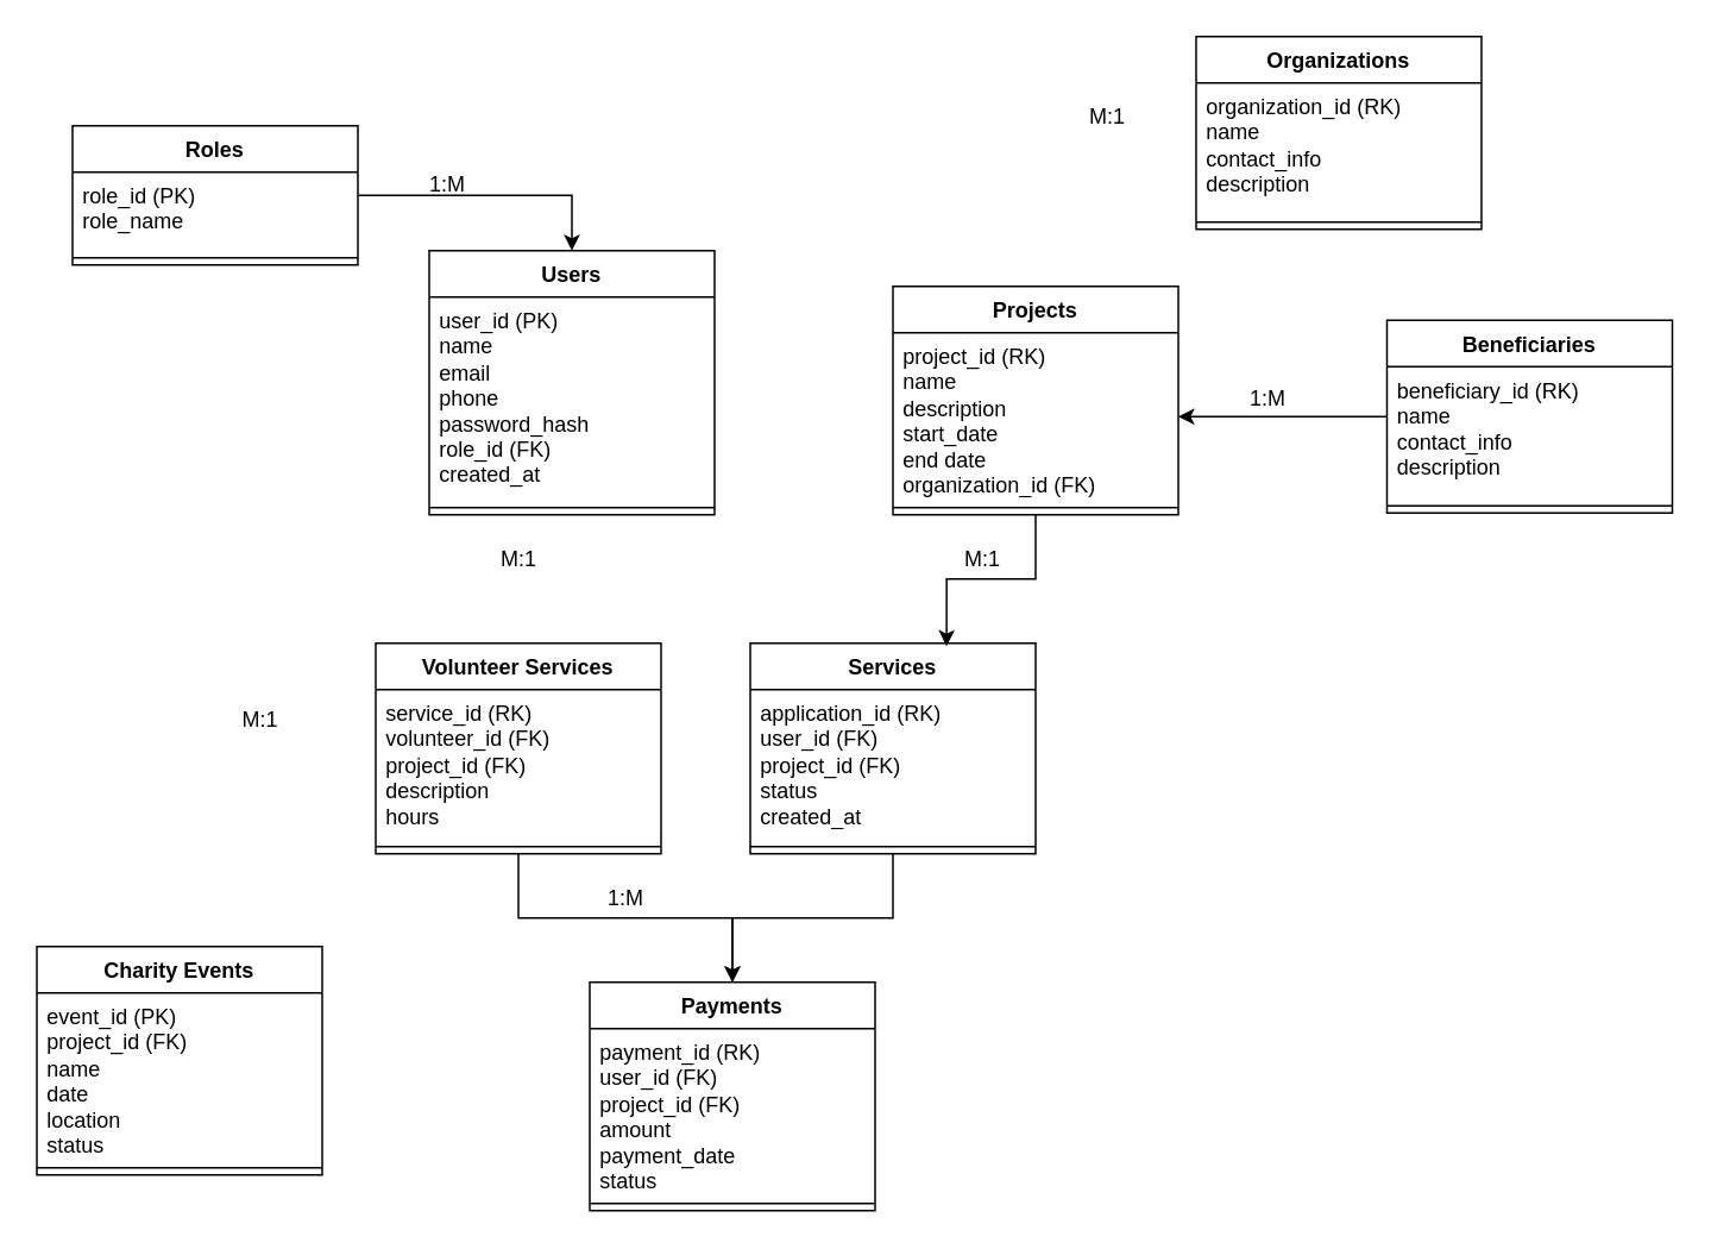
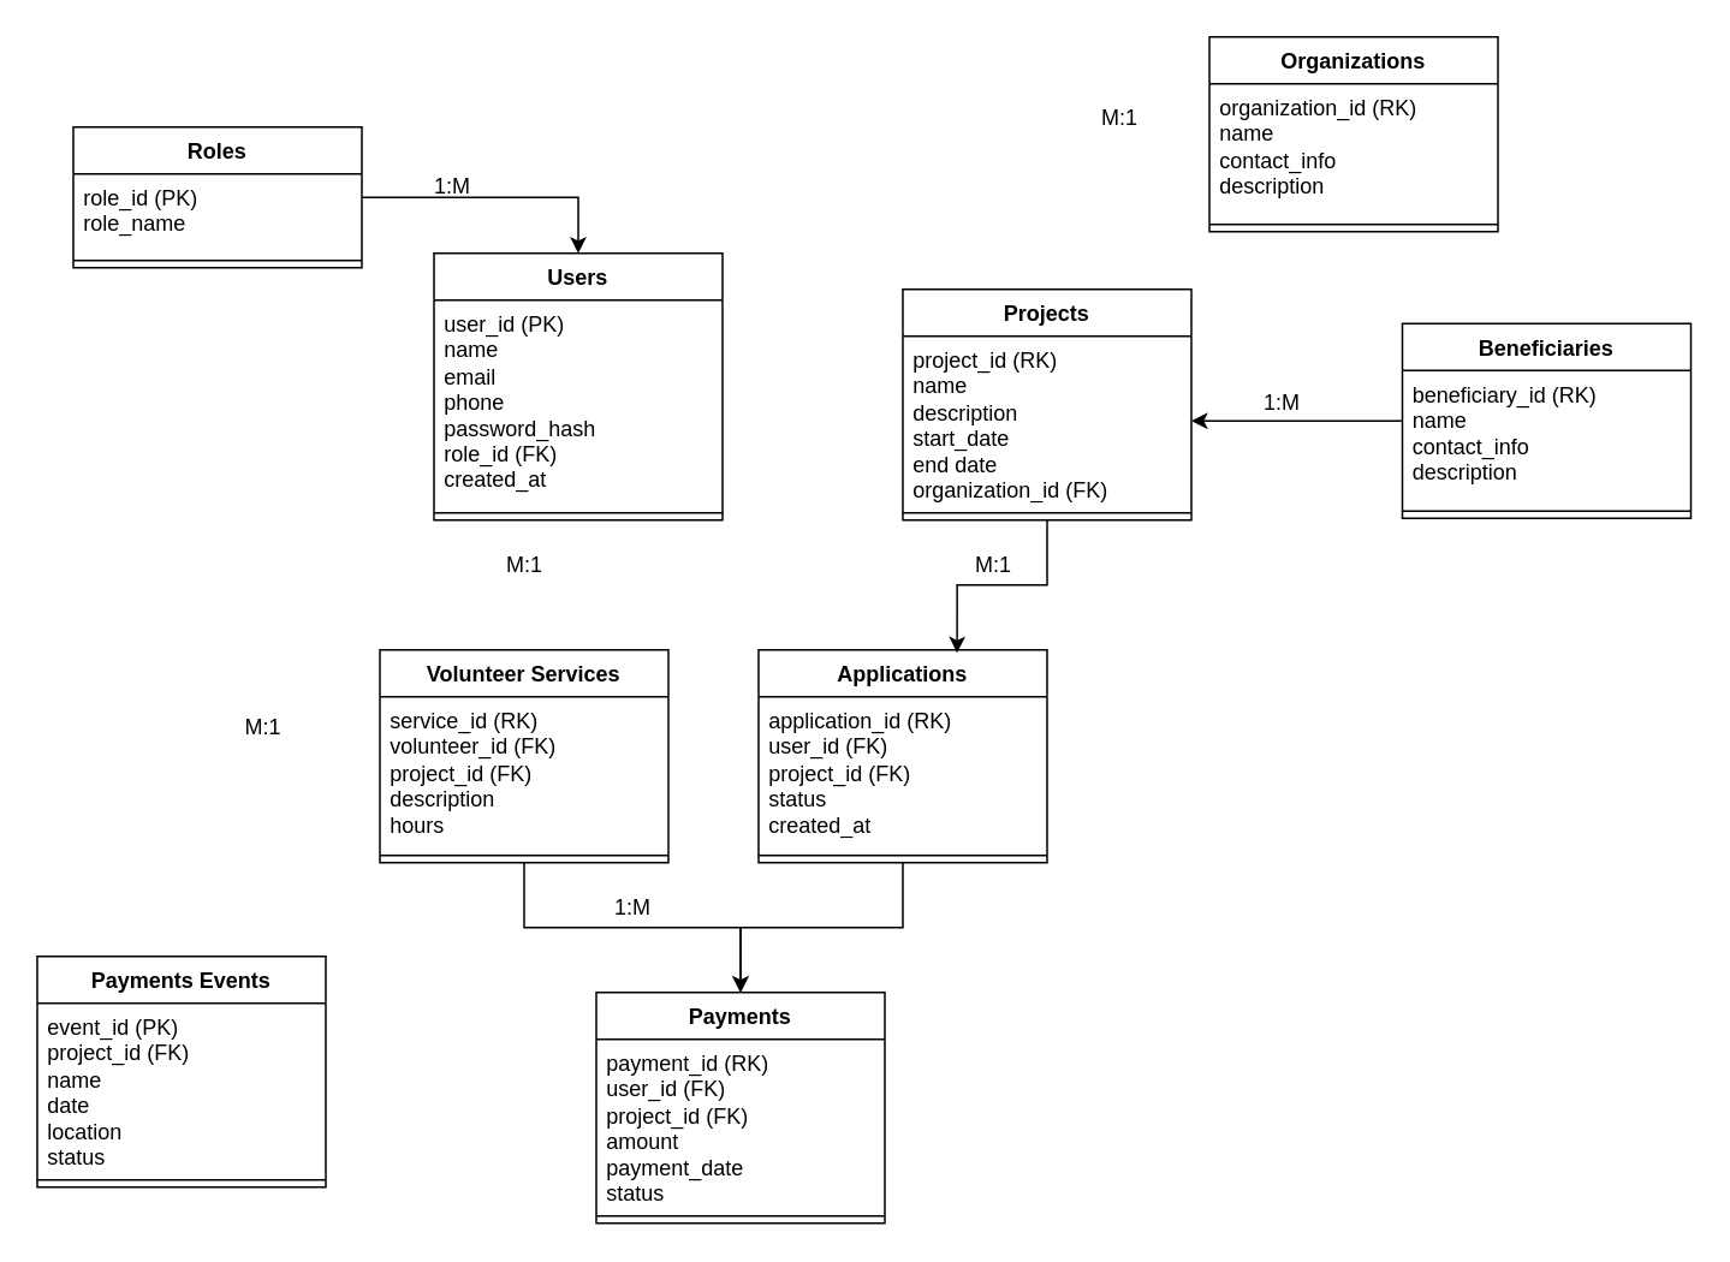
  <mxCell id="0" />
  <mxCell id="1" parent="0" />
  <mxCell id="2" style="edgeStyle=orthogonalEdgeStyle;rounded=0;orthogonalLoop=1;jettySize=auto;html=1;entryX=0.5;entryY=0;entryDx=0;entryDy=0;" edge="1" parent="1" source="3" target="6"><mxGeometry relative="1" as="geometry" /></mxCell>
  <mxCell id="3" value="Roles&lt;div&gt;&lt;br&gt;&lt;/div&gt;" style="swimlane;fontStyle=1;align=center;verticalAlign=top;childLayout=stackLayout;horizontal=1;startSize=26;horizontalStack=0;resizeParent=1;resizeParentMax=0;resizeLast=0;collapsible=1;marginBottom=0;whiteSpace=wrap;html=1;" parent="1" vertex="1"><mxGeometry x="40" y="70" width="160" height="78" as="geometry" /></mxCell>
  <mxCell id="4" value="role_id (PK)&lt;div&gt;role_name&lt;/div&gt;" style="text;strokeColor=none;fillColor=none;align=left;verticalAlign=top;spacingLeft=4;spacingRight=4;overflow=hidden;rotatable=0;points=[[0,0.5],[1,0.5]];portConstraint=eastwest;whiteSpace=wrap;html=1;" parent="3" vertex="1"><mxGeometry y="26" width="160" height="44" as="geometry" /></mxCell>
  <mxCell id="5" value="" style="line;strokeWidth=1;fillColor=none;align=left;verticalAlign=middle;spacingTop=-1;spacingLeft=3;spacingRight=3;rotatable=0;labelPosition=right;points=[];portConstraint=eastwest;strokeColor=inherit;" parent="3" vertex="1"><mxGeometry y="70" width="160" height="8" as="geometry" /></mxCell>
  <mxCell id="6" value="Users" style="swimlane;fontStyle=1;align=center;verticalAlign=top;childLayout=stackLayout;horizontal=1;startSize=26;horizontalStack=0;resizeParent=1;resizeParentMax=0;resizeLast=0;collapsible=1;marginBottom=0;whiteSpace=wrap;html=1;" parent="1" vertex="1"><mxGeometry x="240" y="140" width="160" height="148" as="geometry" /></mxCell>
  <mxCell id="7" value="user_id (PK)&lt;div&gt;name&lt;/div&gt;&lt;div&gt;email&lt;/div&gt;&lt;div&gt;phone&lt;/div&gt;&lt;div&gt;password_hash&lt;/div&gt;&lt;div&gt;role_id (FK)&lt;/div&gt;&lt;div&gt;created_at&lt;/div&gt;" style="text;strokeColor=none;fillColor=none;align=left;verticalAlign=top;spacingLeft=4;spacingRight=4;overflow=hidden;rotatable=0;points=[[0,0.5],[1,0.5]];portConstraint=eastwest;whiteSpace=wrap;html=1;" parent="6" vertex="1"><mxGeometry y="26" width="160" height="114" as="geometry" /></mxCell>
  <mxCell id="8" value="" style="line;strokeWidth=1;fillColor=none;align=left;verticalAlign=middle;spacingTop=-1;spacingLeft=3;spacingRight=3;rotatable=0;labelPosition=right;points=[];portConstraint=eastwest;strokeColor=inherit;" parent="6" vertex="1"><mxGeometry y="140" width="160" height="8" as="geometry" /></mxCell>
  <mxCell id="9" value="Payments" style="swimlane;fontStyle=1;align=center;verticalAlign=top;childLayout=stackLayout;horizontal=1;startSize=26;horizontalStack=0;resizeParent=1;resizeParentMax=0;resizeLast=0;collapsible=1;marginBottom=0;whiteSpace=wrap;html=1;" parent="1" vertex="1"><mxGeometry x="330" y="550" width="160" height="128" as="geometry" /></mxCell>
  <mxCell id="10" value="payment_id (RK)&lt;div&gt;user_id (FK)&lt;/div&gt;&lt;div&gt;project_id (FK)&lt;/div&gt;&lt;div&gt;amount&lt;/div&gt;&lt;div&gt;payment_date&lt;/div&gt;&lt;div&gt;status&lt;/div&gt;" style="text;strokeColor=none;fillColor=none;align=left;verticalAlign=top;spacingLeft=4;spacingRight=4;overflow=hidden;rotatable=0;points=[[0,0.5],[1,0.5]];portConstraint=eastwest;whiteSpace=wrap;html=1;" parent="9" vertex="1"><mxGeometry y="26" width="160" height="94" as="geometry" /></mxCell>
  <mxCell id="11" value="" style="line;strokeWidth=1;fillColor=none;align=left;verticalAlign=middle;spacingTop=-1;spacingLeft=3;spacingRight=3;rotatable=0;labelPosition=right;points=[];portConstraint=eastwest;strokeColor=inherit;" parent="9" vertex="1"><mxGeometry y="120" width="160" height="8" as="geometry" /></mxCell>
  <mxCell id="12" style="edgeStyle=orthogonalEdgeStyle;rounded=0;orthogonalLoop=1;jettySize=auto;html=1;entryX=0.5;entryY=0;entryDx=0;entryDy=0;" edge="1" parent="1" source="13" target="9"><mxGeometry relative="1" as="geometry" /></mxCell>
  <mxCell id="13" value="Volunteer Services" style="swimlane;fontStyle=1;align=center;verticalAlign=top;childLayout=stackLayout;horizontal=1;startSize=26;horizontalStack=0;resizeParent=1;resizeParentMax=0;resizeLast=0;collapsible=1;marginBottom=0;whiteSpace=wrap;html=1;" parent="1" vertex="1"><mxGeometry x="210" y="360" width="160" height="118" as="geometry" /></mxCell>
  <mxCell id="14" value="service_id (RK)&lt;div&gt;volunteer_id (FK)&lt;/div&gt;&lt;div&gt;project_id (FK)&lt;/div&gt;&lt;div&gt;description&lt;/div&gt;&lt;div&gt;hours&lt;/div&gt;" style="text;strokeColor=none;fillColor=none;align=left;verticalAlign=top;spacingLeft=4;spacingRight=4;overflow=hidden;rotatable=0;points=[[0,0.5],[1,0.5]];portConstraint=eastwest;whiteSpace=wrap;html=1;" parent="13" vertex="1"><mxGeometry y="26" width="160" height="84" as="geometry" /></mxCell>
  <mxCell id="15" value="" style="line;strokeWidth=1;fillColor=none;align=left;verticalAlign=middle;spacingTop=-1;spacingLeft=3;spacingRight=3;rotatable=0;labelPosition=right;points=[];portConstraint=eastwest;strokeColor=inherit;" parent="13" vertex="1"><mxGeometry y="110" width="160" height="8" as="geometry" /></mxCell>
  <mxCell id="16" value="Organizations" style="swimlane;fontStyle=1;align=center;verticalAlign=top;childLayout=stackLayout;horizontal=1;startSize=26;horizontalStack=0;resizeParent=1;resizeParentMax=0;resizeLast=0;collapsible=1;marginBottom=0;whiteSpace=wrap;html=1;" parent="1" vertex="1"><mxGeometry x="670" y="20" width="160" height="108" as="geometry" /></mxCell>
  <mxCell id="17" value="organization_id (RK)&lt;div&gt;name&lt;/div&gt;&lt;div&gt;contact_info&lt;/div&gt;&lt;div&gt;description&lt;/div&gt;" style="text;strokeColor=none;fillColor=none;align=left;verticalAlign=top;spacingLeft=4;spacingRight=4;overflow=hidden;rotatable=0;points=[[0,0.5],[1,0.5]];portConstraint=eastwest;whiteSpace=wrap;html=1;" parent="16" vertex="1"><mxGeometry y="26" width="160" height="74" as="geometry" /></mxCell>
  <mxCell id="18" value="" style="line;strokeWidth=1;fillColor=none;align=left;verticalAlign=middle;spacingTop=-1;spacingLeft=3;spacingRight=3;rotatable=0;labelPosition=right;points=[];portConstraint=eastwest;strokeColor=inherit;" parent="16" vertex="1"><mxGeometry y="100" width="160" height="8" as="geometry" /></mxCell>
  <mxCell id="19" value="Projects" style="swimlane;fontStyle=1;align=center;verticalAlign=top;childLayout=stackLayout;horizontal=1;startSize=26;horizontalStack=0;resizeParent=1;resizeParentMax=0;resizeLast=0;collapsible=1;marginBottom=0;whiteSpace=wrap;html=1;" parent="1" vertex="1"><mxGeometry x="500" y="160" width="160" height="128" as="geometry" /></mxCell>
  <mxCell id="20" value="project_id (RK)&lt;div&gt;name&lt;/div&gt;&lt;div&gt;description&lt;/div&gt;&lt;div&gt;start_date&lt;/div&gt;&lt;div&gt;end date&lt;br&gt;organization_id (FK)&lt;/div&gt;" style="text;strokeColor=none;fillColor=none;align=left;verticalAlign=top;spacingLeft=4;spacingRight=4;overflow=hidden;rotatable=0;points=[[0,0.5],[1,0.5]];portConstraint=eastwest;whiteSpace=wrap;html=1;" parent="19" vertex="1"><mxGeometry y="26" width="160" height="94" as="geometry" /></mxCell>
  <mxCell id="21" value="" style="line;strokeWidth=1;fillColor=none;align=left;verticalAlign=middle;spacingTop=-1;spacingLeft=3;spacingRight=3;rotatable=0;labelPosition=right;points=[];portConstraint=eastwest;strokeColor=inherit;" parent="19" vertex="1"><mxGeometry y="120" width="160" height="8" as="geometry" /></mxCell>
  <mxCell id="22" style="edgeStyle=orthogonalEdgeStyle;rounded=0;orthogonalLoop=1;jettySize=auto;html=1;entryX=0.5;entryY=0;entryDx=0;entryDy=0;" edge="1" parent="1" source="23" target="9"><mxGeometry relative="1" as="geometry" /></mxCell>
- <mxCell id="23" value="Services" style="swimlane;fontStyle=1;align=center;verticalAlign=top;childLayout=stackLayout;horizontal=1;startSize=26;horizontalStack=0;resizeParent=1;resizeParentMax=0;resizeLast=0;collapsible=1;marginBottom=0;whiteSpace=wrap;html=1;" parent="1" vertex="1"><mxGeometry x="420" y="360" width="160" height="118" as="geometry" /></mxCell>
+ <mxCell id="23" value="Applications" style="swimlane;fontStyle=1;align=center;verticalAlign=top;childLayout=stackLayout;horizontal=1;startSize=26;horizontalStack=0;resizeParent=1;resizeParentMax=0;resizeLast=0;collapsible=1;marginBottom=0;whiteSpace=wrap;html=1;" parent="1" vertex="1"><mxGeometry x="420" y="360" width="160" height="118" as="geometry" /></mxCell>
  <mxCell id="24" value="application_id (RK)&lt;div&gt;user_id (FK)&lt;/div&gt;&lt;div&gt;project_id (FK)&lt;/div&gt;&lt;div&gt;status&lt;/div&gt;&lt;div&gt;created_at&lt;br&gt;&lt;/div&gt;" style="text;strokeColor=none;fillColor=none;align=left;verticalAlign=top;spacingLeft=4;spacingRight=4;overflow=hidden;rotatable=0;points=[[0,0.5],[1,0.5]];portConstraint=eastwest;whiteSpace=wrap;html=1;" parent="23" vertex="1"><mxGeometry y="26" width="160" height="84" as="geometry" /></mxCell>
  <mxCell id="25" value="" style="line;strokeWidth=1;fillColor=none;align=left;verticalAlign=middle;spacingTop=-1;spacingLeft=3;spacingRight=3;rotatable=0;labelPosition=right;points=[];portConstraint=eastwest;strokeColor=inherit;" parent="23" vertex="1"><mxGeometry y="110" width="160" height="8" as="geometry" /></mxCell>
- <mxCell id="26" value="Charity Events" style="swimlane;fontStyle=1;align=center;verticalAlign=top;childLayout=stackLayout;horizontal=1;startSize=26;horizontalStack=0;resizeParent=1;resizeParentMax=0;resizeLast=0;collapsible=1;marginBottom=0;whiteSpace=wrap;html=1;" parent="1" vertex="1"><mxGeometry x="20" y="530" width="160" height="128" as="geometry" /></mxCell>
+ <mxCell id="26" value="Payments Events" style="swimlane;fontStyle=1;align=center;verticalAlign=top;childLayout=stackLayout;horizontal=1;startSize=26;horizontalStack=0;resizeParent=1;resizeParentMax=0;resizeLast=0;collapsible=1;marginBottom=0;whiteSpace=wrap;html=1;" parent="1" vertex="1"><mxGeometry x="20" y="530" width="160" height="128" as="geometry" /></mxCell>
  <mxCell id="27" value="&lt;div&gt;event_id (PK)&lt;/div&gt;project_id (FK)&lt;div&gt;name&lt;/div&gt;&lt;div&gt;date&lt;/div&gt;&lt;div&gt;location&lt;br&gt;status&lt;/div&gt;" style="text;strokeColor=none;fillColor=none;align=left;verticalAlign=top;spacingLeft=4;spacingRight=4;overflow=hidden;rotatable=0;points=[[0,0.5],[1,0.5]];portConstraint=eastwest;whiteSpace=wrap;html=1;" parent="26" vertex="1"><mxGeometry y="26" width="160" height="94" as="geometry" /></mxCell>
  <mxCell id="28" value="" style="line;strokeWidth=1;fillColor=none;align=left;verticalAlign=middle;spacingTop=-1;spacingLeft=3;spacingRight=3;rotatable=0;labelPosition=right;points=[];portConstraint=eastwest;strokeColor=inherit;" parent="26" vertex="1"><mxGeometry y="120" width="160" height="8" as="geometry" /></mxCell>
  <mxCell id="29" style="edgeStyle=orthogonalEdgeStyle;rounded=0;orthogonalLoop=1;jettySize=auto;html=1;entryX=1;entryY=0.5;entryDx=0;entryDy=0;" edge="1" parent="1" source="30" target="20"><mxGeometry relative="1" as="geometry" /></mxCell>
  <mxCell id="30" value="Beneficiaries" style="swimlane;fontStyle=1;align=center;verticalAlign=top;childLayout=stackLayout;horizontal=1;startSize=26;horizontalStack=0;resizeParent=1;resizeParentMax=0;resizeLast=0;collapsible=1;marginBottom=0;whiteSpace=wrap;html=1;" parent="1" vertex="1"><mxGeometry x="777" y="179" width="160" height="108" as="geometry" /></mxCell>
  <mxCell id="31" value="beneficiary_id (RK)&lt;div&gt;name&lt;/div&gt;&lt;div&gt;contact_info&lt;/div&gt;&lt;div&gt;description&lt;/div&gt;" style="text;strokeColor=none;fillColor=none;align=left;verticalAlign=top;spacingLeft=4;spacingRight=4;overflow=hidden;rotatable=0;points=[[0,0.5],[1,0.5]];portConstraint=eastwest;whiteSpace=wrap;html=1;" parent="30" vertex="1"><mxGeometry y="26" width="160" height="74" as="geometry" /></mxCell>
  <mxCell id="32" value="" style="line;strokeWidth=1;fillColor=none;align=left;verticalAlign=middle;spacingTop=-1;spacingLeft=3;spacingRight=3;rotatable=0;labelPosition=right;points=[];portConstraint=eastwest;strokeColor=inherit;" parent="30" vertex="1"><mxGeometry y="100" width="160" height="8" as="geometry" /></mxCell>
  <mxCell id="33" style="edgeStyle=orthogonalEdgeStyle;rounded=0;orthogonalLoop=1;jettySize=auto;html=1;entryX=0.688;entryY=0.014;entryDx=0;entryDy=0;entryPerimeter=0;" edge="1" parent="1" source="19" target="23"><mxGeometry relative="1" as="geometry" /></mxCell>
  <mxCell id="34" value="1:M" style="text;html=1;align=center;verticalAlign=middle;resizable=0;points=[];autosize=1;strokeColor=none;fillColor=none;" vertex="1" parent="1"><mxGeometry x="690" y="208" width="40" height="30" as="geometry" /></mxCell>
  <mxCell id="35" value="M:1" style="text;html=1;align=center;verticalAlign=middle;resizable=0;points=[];autosize=1;strokeColor=none;fillColor=none;" vertex="1" parent="1"><mxGeometry x="600" y="50" width="40" height="30" as="geometry" /></mxCell>
  <mxCell id="36" value="1:M" style="text;html=1;align=center;verticalAlign=middle;resizable=0;points=[];autosize=1;strokeColor=none;fillColor=none;" vertex="1" parent="1"><mxGeometry x="230" y="88" width="40" height="30" as="geometry" /></mxCell>
  <mxCell id="37" value="M:1" style="text;html=1;align=center;verticalAlign=middle;resizable=0;points=[];autosize=1;strokeColor=none;fillColor=none;" vertex="1" parent="1"><mxGeometry x="270" y="298" width="40" height="30" as="geometry" /></mxCell>
  <mxCell id="38" value="M:1" style="text;html=1;align=center;verticalAlign=middle;resizable=0;points=[];autosize=1;strokeColor=none;fillColor=none;" vertex="1" parent="1"><mxGeometry x="125" y="388" width="40" height="30" as="geometry" /></mxCell>
  <mxCell id="39" value="1:M" style="text;html=1;align=center;verticalAlign=middle;resizable=0;points=[];autosize=1;strokeColor=none;fillColor=none;" vertex="1" parent="1"><mxGeometry x="330" y="488" width="40" height="30" as="geometry" /></mxCell>
  <mxCell id="40" value="M:1" style="text;html=1;align=center;verticalAlign=middle;resizable=0;points=[];autosize=1;strokeColor=none;fillColor=none;" vertex="1" parent="1"><mxGeometry x="530" y="298" width="40" height="30" as="geometry" /></mxCell>
